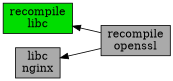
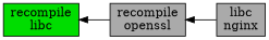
  digraph {
    rankdir=LR
    node [fillcolor="#aaaaaa" shape=box style=filled]
    edge [dir=back]
    n1 [fillcolor="#00dd00" label="recompile\nlibc"]
    n2 [label="recompile\nopenssl"]
    n3 [label="libc\nnginx"]
    n1 -> n2
-   n3 -> n2
+   n2 -> n3
  }
